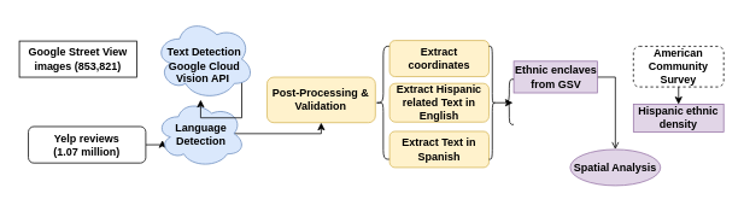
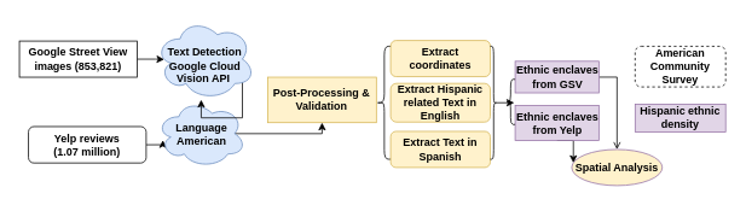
  <mxCell id="0" />
  <mxCell id="1" parent="0" />
  <mxCell id="2" style="edgeStyle=orthogonalEdgeStyle;rounded=0;orthogonalLoop=1;jettySize=auto;html=1;exitX=1;exitY=0.5;exitDx=0;exitDy=0;entryX=0.07;entryY=0.596;entryDx=0;entryDy=0;entryPerimeter=0;" parent="1" source="3" target="7" edge="1"><mxGeometry relative="1" as="geometry" /></mxCell>
  <mxCell id="3" value="&lt;b&gt;Yelp reviews (1.07&amp;nbsp;&lt;/b&gt;&lt;b&gt;million)&lt;/b&gt;" style="rounded=1;whiteSpace=wrap;html=1;fontSize=12;glass=0;strokeWidth=1;shadow=0;" parent="1" vertex="1"><mxGeometry x="30" y="139.68" width="130" height="40.32" as="geometry" /></mxCell>
- <mxCell id="4" value="&lt;b&gt;Post-Processing &amp;amp;&lt;br&gt;Validation&lt;br&gt;&lt;/b&gt;" style="rounded=1;whiteSpace=wrap;html=1;fontSize=12;glass=0;strokeWidth=1;shadow=0;fillColor=#fff2cc;strokeColor=#d6b656;" parent="1" vertex="1"><mxGeometry x="294.25" y="85" width="120" height="50.32" as="geometry" /></mxCell>
+ <mxCell id="4" value="&lt;b&gt;Post-Processing &amp;amp;&lt;br&gt;Validation&lt;br&gt;&lt;/b&gt;" style="whiteSpace=wrap;html=1;fontSize=12;glass=0;strokeWidth=1;shadow=0;fillColor=#fff2cc;strokeColor=#d6b656;rounded=0;" parent="1" vertex="1"><mxGeometry x="294.25" y="85" width="120" height="50.32" as="geometry" /></mxCell>
  <mxCell id="5" value="" style="shape=curlyBracket;whiteSpace=wrap;html=1;rounded=1;rotation=0;" parent="1" vertex="1"><mxGeometry x="414.25" y="50.78" width="17.5" height="125" as="geometry" /></mxCell>
  <mxCell id="6" style="edgeStyle=orthogonalEdgeStyle;rounded=0;orthogonalLoop=1;jettySize=auto;html=1;exitX=0.875;exitY=0.5;exitDx=0;exitDy=0;exitPerimeter=0;entryX=0.5;entryY=1;entryDx=0;entryDy=0;" parent="1" source="7" target="4" edge="1"><mxGeometry relative="1" as="geometry"><Array as="points"><mxPoint x="354" y="147" /></Array></mxGeometry></mxCell>
- <mxCell id="7" value="&lt;b&gt;Language Detection&lt;/b&gt;" style="ellipse;shape=cloud;whiteSpace=wrap;html=1;fillColor=#dae8fc;strokeColor=#6c8ebf;" parent="1" vertex="1"><mxGeometry x="171.5" y="110" width="98.5" height="75" as="geometry" /></mxCell>
+ <mxCell id="7" value="&lt;b&gt;Language American&lt;/b&gt;" style="ellipse;shape=cloud;whiteSpace=wrap;html=1;fillColor=#dae8fc;strokeColor=#6c8ebf;" parent="1" vertex="1"><mxGeometry x="171.5" y="110" width="98.5" height="75" as="geometry" /></mxCell>
  <mxCell id="8" value="&lt;span&gt;&lt;b&gt;Hispanic ethnic density&lt;/b&gt;&lt;/span&gt;" style="rounded=0;whiteSpace=wrap;html=1;fillColor=#e1d5e7;strokeColor=#9673a6;" parent="1" vertex="1"><mxGeometry x="700" y="115" width="100" height="30.63" as="geometry" /></mxCell>
- <mxCell id="9" style="edgeStyle=orthogonalEdgeStyle;rounded=0;orthogonalLoop=1;jettySize=auto;html=1;exitX=0.5;exitY=1;exitDx=0;exitDy=0;entryX=0.5;entryY=0;entryDx=0;entryDy=0;" parent="1" source="10" target="8" edge="1"><mxGeometry relative="1" as="geometry" /></mxCell>
  <mxCell id="10" value="&lt;b&gt;American Community Survey&lt;/b&gt;" style="rounded=1;whiteSpace=wrap;html=1;fontSize=12;glass=0;strokeWidth=1;shadow=0;dashed=1;" parent="1" vertex="1"><mxGeometry x="700" y="50.78" width="100" height="45" as="geometry" /></mxCell>
+ <mxCell id="11" value="" style="edgeStyle=orthogonalEdgeStyle;rounded=0;orthogonalLoop=1;jettySize=auto;html=1;entryX=0.091;entryY=0.503;entryDx=0;entryDy=0;entryPerimeter=0;" parent="1" source="12" target="14" edge="1"><mxGeometry relative="1" as="geometry" /></mxCell>
  <mxCell id="12" value="&lt;b&gt;Google Street View images (853,821)&lt;/b&gt;&lt;b&gt;&lt;br&gt;&lt;/b&gt;" style="whiteSpace=wrap;html=1;fontSize=12;glass=0;strokeWidth=1;shadow=0;rounded=0;" parent="1" vertex="1"><mxGeometry x="20" y="45" width="130" height="40" as="geometry" /></mxCell>
  <mxCell id="13" style="edgeStyle=orthogonalEdgeStyle;rounded=0;orthogonalLoop=1;jettySize=auto;html=1;exitX=0.875;exitY=0.5;exitDx=0;exitDy=0;exitPerimeter=0;" parent="1" source="14" target="7" edge="1"><mxGeometry relative="1" as="geometry" /></mxCell>
  <mxCell id="14" value="&lt;b&gt;&lt;br&gt;&lt;/b&gt;&lt;b&gt;Text Detection Google Cloud Vision API&amp;nbsp;&lt;/b&gt;&lt;b&gt;&lt;br&gt;&lt;/b&gt;" style="ellipse;shape=cloud;whiteSpace=wrap;html=1;fillColor=#dae8fc;strokeColor=#6c8ebf;" parent="1" vertex="1"><mxGeometry x="170" y="20" width="110" height="90" as="geometry" /></mxCell>
  <mxCell id="15" style="edgeStyle=orthogonalEdgeStyle;rounded=0;orthogonalLoop=1;jettySize=auto;html=1;exitX=0.5;exitY=1;exitDx=0;exitDy=0;" parent="1" edge="1"><mxGeometry relative="1" as="geometry"><mxPoint x="303" y="200.63" as="sourcePoint" /><mxPoint x="303" y="200.63" as="targetPoint" /></mxGeometry></mxCell>
  <mxCell id="16" value="&lt;b&gt;Extract coordinates&lt;/b&gt;" style="rounded=1;whiteSpace=wrap;html=1;fillColor=#fff2cc;strokeColor=#d6b656;" parent="1" vertex="1"><mxGeometry x="430" y="44.37" width="110" height="40" as="geometry" /></mxCell>
  <mxCell id="17" value="&lt;b&gt;Extract Hispanic related Text in English&lt;/b&gt;" style="rounded=1;whiteSpace=wrap;html=1;fillColor=#fff2cc;strokeColor=#d6b656;" parent="1" vertex="1"><mxGeometry x="430" y="91.87" width="110" height="42.81" as="geometry" /></mxCell>
  <mxCell id="18" value="&lt;b&gt;Extract Text in Spanish&lt;/b&gt;" style="rounded=1;whiteSpace=wrap;html=1;fillColor=#fff2cc;strokeColor=#d6b656;" parent="1" vertex="1"><mxGeometry x="430" y="145" width="110" height="40" as="geometry" /></mxCell>
  <mxCell id="19" value="" style="edgeStyle=orthogonalEdgeStyle;rounded=0;orthogonalLoop=1;jettySize=auto;html=1;entryX=0.5;entryY=0;entryDx=0;entryDy=0;endArrow=open;" parent="1" source="20" target="25" edge="1"><mxGeometry relative="1" as="geometry"><Array as="points"><mxPoint x="680" y="85" /></Array></mxGeometry></mxCell>
  <mxCell id="20" value="&lt;b&gt;Ethnic enclaves from GSV&lt;/b&gt;" style="rounded=0;whiteSpace=wrap;html=1;fillColor=#e1d5e7;strokeColor=#9673a6;" parent="1" vertex="1"><mxGeometry x="567.5" y="67.35" width="92.5" height="35" as="geometry" /></mxCell>
  <mxCell id="21" style="edgeStyle=orthogonalEdgeStyle;rounded=0;orthogonalLoop=1;jettySize=auto;html=1;exitX=0.1;exitY=0.5;exitDx=0;exitDy=0;exitPerimeter=0;entryX=0.9;entryY=0.5;entryDx=0;entryDy=0;entryPerimeter=0;" parent="1" source="22" target="26" edge="1"><mxGeometry relative="1" as="geometry" /></mxCell>
  <mxCell id="22" value="" style="shape=curlyBracket;whiteSpace=wrap;html=1;rounded=1;rotation=-180;size=0.5;" parent="1" vertex="1"><mxGeometry x="540" y="50.78" width="7.5" height="125" as="geometry" /></mxCell>
- <mxCell id="25" value="Spatial Analysis" style="ellipse;whiteSpace=wrap;html=1;fillColor=#e1d5e7;strokeColor=#9673a6;fontStyle=1" parent="1" vertex="1"><mxGeometry x="630" y="165" width="100" height="40" as="geometry" /></mxCell>
+ <mxCell id="23" style="edgeStyle=orthogonalEdgeStyle;rounded=0;orthogonalLoop=1;jettySize=auto;html=1;exitX=0.5;exitY=1;exitDx=0;exitDy=0;entryX=0.018;entryY=0.375;entryDx=0;entryDy=0;entryPerimeter=0;" parent="1" source="24" target="25" edge="1"><mxGeometry relative="1" as="geometry" /></mxCell>
+ <mxCell id="24" value="&lt;b&gt;Ethnic enclaves from Yelp&lt;/b&gt;" style="rounded=0;whiteSpace=wrap;html=1;fillColor=#e1d5e7;strokeColor=#9673a6;" parent="1" vertex="1"><mxGeometry x="567.5" y="116.26" width="92.5" height="38.74" as="geometry" /></mxCell>
+ <mxCell id="25" value="Spatial Analysis" style="ellipse;whiteSpace=wrap;html=1;fillColor=#fff2cc;strokeColor=#9673a6;fontStyle=1;" parent="1" vertex="1"><mxGeometry x="630" y="165" width="100" height="40" as="geometry" /></mxCell>
  <mxCell id="26" value="" style="shape=curlyBracket;whiteSpace=wrap;html=1;rounded=1;rotation=0;" parent="1" vertex="1"><mxGeometry x="557.5" y="87.35" width="10" height="50" as="geometry" /></mxCell>
